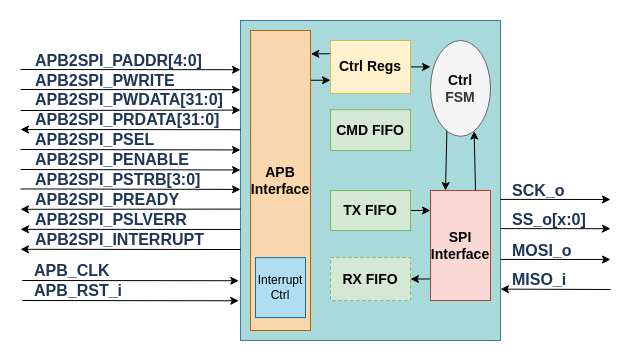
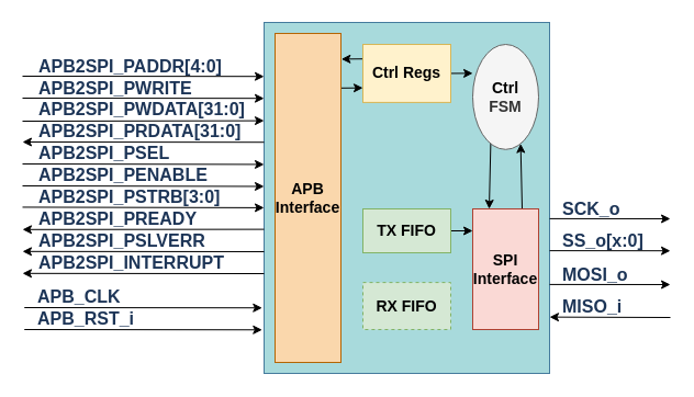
  <mxCell id="0" />
  <mxCell id="1" parent="0" />
  <mxCell id="2" value="" style="rounded=0;whiteSpace=wrap;html=1;sketch=0;fontColor=#1D3557;strokeColor=#457B9D;fillColor=#A8DADC;" parent="1" vertex="1"><mxGeometry x="240" y="20" width="260" height="320" as="geometry" /></mxCell>
- <mxCell id="3" style="edgeStyle=none;html=1;exitX=0.004;exitY=0.804;exitDx=0;exitDy=0;entryX=1;entryY=0.5;entryDx=0;entryDy=0;strokeColor=#000000;fontSize=14;fontColor=#000000;exitPerimeter=0;" edge="1" parent="1" source="5" target="44"><mxGeometry relative="1" as="geometry" /></mxCell>
  <mxCell id="4" style="edgeStyle=none;html=1;exitX=0.75;exitY=0;exitDx=0;exitDy=0;entryX=0.75;entryY=1;entryDx=0;entryDy=0;strokeColor=#000000;fontSize=14;fontColor=#000000;" edge="1" parent="1" source="5" target="40"><mxGeometry relative="1" as="geometry" /></mxCell>
  <mxCell id="5" value="&lt;font style=&quot;font-size: 14px&quot; color=&quot;#000000&quot;&gt;&lt;b&gt;SPI&lt;br&gt;Interface&lt;/b&gt;&lt;/font&gt;" style="rounded=0;whiteSpace=wrap;html=1;sketch=0;strokeColor=#ae4132;fillColor=#fad9d5;" parent="1" vertex="1"><mxGeometry x="430" y="190" width="60" height="110" as="geometry" /></mxCell>
  <mxCell id="6" style="edgeStyle=none;html=1;exitX=1;exitY=0.166;exitDx=0;exitDy=0;entryX=0;entryY=0.75;entryDx=0;entryDy=0;strokeColor=#000000;fontSize=14;fontColor=#000000;exitPerimeter=0;" edge="1" parent="1" source="7" target="49"><mxGeometry relative="1" as="geometry" /></mxCell>
  <mxCell id="7" value="&lt;font color=&quot;#000000&quot; style=&quot;font-size: 14px&quot;&gt;&lt;b&gt;APB&lt;br&gt;Interface&lt;/b&gt;&lt;br&gt;&lt;/font&gt;" style="rounded=0;whiteSpace=wrap;html=1;sketch=0;strokeColor=#b46504;fillColor=#fad7ac;" parent="1" vertex="1"><mxGeometry x="250" y="30" width="60" height="300" as="geometry" /></mxCell>
  <mxCell id="8" value="&lt;span lang=&quot;EN-US&quot;&gt;&lt;font style=&quot;font-size: 16px&quot;&gt;&lt;b&gt;APB2SPI_PADDR[4:0]&lt;/b&gt;&lt;/font&gt;&lt;/span&gt;" style="text;html=1;strokeColor=none;fillColor=none;align=left;verticalAlign=middle;whiteSpace=wrap;rounded=0;sketch=0;fontColor=#1D3557;rotation=0;" parent="1" vertex="1"><mxGeometry x="33.44" y="50" width="178.25" height="20" as="geometry" /></mxCell>
  <mxCell id="9" value="" style="endArrow=classic;html=1;fillColor=#FF9999;strokeColor=#000000;" parent="1" edge="1"><mxGeometry width="50" height="50" relative="1" as="geometry"><mxPoint x="20" y="69" as="sourcePoint" /><mxPoint x="240" y="69.22" as="targetPoint" /></mxGeometry></mxCell>
  <mxCell id="10" value="&lt;span lang=&quot;EN-US&quot;&gt;&lt;font style=&quot;font-size: 16px&quot;&gt;&lt;b&gt;APB2&lt;/b&gt;&lt;b&gt;SPI&lt;/b&gt;&lt;b&gt;_PWRITE&lt;/b&gt;&lt;/font&gt;&lt;/span&gt;" style="text;html=1;strokeColor=none;fillColor=none;align=left;verticalAlign=middle;whiteSpace=wrap;rounded=0;sketch=0;fontColor=#1D3557;rotation=0;" parent="1" vertex="1"><mxGeometry x="33.44" y="70" width="163.25" height="19.2" as="geometry" /></mxCell>
  <mxCell id="11" value="&lt;span lang=&quot;EN-US&quot;&gt;&lt;font style=&quot;font-size: 16px&quot;&gt;&lt;b&gt;APB2&lt;/b&gt;&lt;b&gt;SPI&lt;/b&gt;&lt;b&gt;_PWDATA[31:0]&lt;/b&gt;&lt;/font&gt;&lt;/span&gt;" style="text;html=1;strokeColor=none;fillColor=none;align=left;verticalAlign=middle;whiteSpace=wrap;rounded=0;sketch=0;fontColor=#1D3557;rotation=0;" parent="1" vertex="1"><mxGeometry x="33.44" y="89.2" width="193.12" height="20" as="geometry" /></mxCell>
  <mxCell id="12" value="" style="endArrow=classic;html=1;fillColor=#FF9999;strokeColor=#000000;" parent="1" edge="1"><mxGeometry width="50" height="50" relative="1" as="geometry"><mxPoint x="20" y="89" as="sourcePoint" /><mxPoint x="240" y="89.2" as="targetPoint" /></mxGeometry></mxCell>
  <mxCell id="13" value="" style="endArrow=classic;html=1;fillColor=#FF9999;strokeColor=#000000;" parent="1" edge="1"><mxGeometry width="50" height="50" relative="1" as="geometry"><mxPoint x="20" y="110" as="sourcePoint" /><mxPoint x="240" y="109.6" as="targetPoint" /></mxGeometry></mxCell>
  <mxCell id="14" value="" style="endArrow=classic;html=1;fillColor=#FF9999;strokeColor=#000000;" parent="1" edge="1"><mxGeometry width="50" height="50" relative="1" as="geometry"><mxPoint x="240" y="129.22" as="sourcePoint" /><mxPoint x="20" y="129" as="targetPoint" /></mxGeometry></mxCell>
  <mxCell id="15" value="&lt;span lang=&quot;EN-US&quot;&gt;&lt;font style=&quot;font-size: 16px&quot;&gt;&lt;b&gt;APB2&lt;/b&gt;&lt;b&gt;SPI&lt;/b&gt;&lt;b&gt;_PRDATA[31:0]&lt;/b&gt;&lt;/font&gt;&lt;/span&gt;" style="text;html=1;strokeColor=none;fillColor=none;align=left;verticalAlign=middle;whiteSpace=wrap;rounded=0;sketch=0;fontColor=#1D3557;rotation=0;" parent="1" vertex="1"><mxGeometry x="33.44" y="109.2" width="193.12" height="20" as="geometry" /></mxCell>
  <mxCell id="16" value="" style="endArrow=classic;html=1;fillColor=#FF9999;strokeColor=#000000;entryX=1;entryY=0.25;entryDx=0;entryDy=0;" parent="1" edge="1"><mxGeometry width="50" height="50" relative="1" as="geometry"><mxPoint x="20" y="149" as="sourcePoint" /><mxPoint x="240" y="149.44" as="targetPoint" /></mxGeometry></mxCell>
  <mxCell id="17" value="&lt;span lang=&quot;EN-US&quot;&gt;&lt;font style=&quot;font-size: 16px&quot;&gt;&lt;b&gt;APB2&lt;/b&gt;&lt;b&gt;SPI&lt;/b&gt;&lt;b&gt;_PSEL&lt;/b&gt;&lt;/font&gt;&lt;/span&gt;" style="text;html=1;strokeColor=none;fillColor=none;align=left;verticalAlign=middle;whiteSpace=wrap;rounded=0;sketch=0;fontColor=#1D3557;rotation=0;" parent="1" vertex="1"><mxGeometry x="33.44" y="129.2" width="193.12" height="20" as="geometry" /></mxCell>
  <mxCell id="18" value="" style="endArrow=classic;html=1;fillColor=#FF9999;strokeColor=#000000;" parent="1" edge="1"><mxGeometry width="50" height="50" relative="1" as="geometry"><mxPoint x="20" y="169" as="sourcePoint" /><mxPoint x="240" y="169.48" as="targetPoint" /></mxGeometry></mxCell>
  <mxCell id="19" value="&lt;span lang=&quot;EN-US&quot;&gt;&lt;font style=&quot;font-size: 16px&quot;&gt;&lt;b&gt;APB2&lt;/b&gt;&lt;b&gt;SPI&lt;/b&gt;&lt;b&gt;_PENABLE&lt;/b&gt;&lt;/font&gt;&lt;/span&gt;" style="text;html=1;strokeColor=none;fillColor=none;align=left;verticalAlign=middle;whiteSpace=wrap;rounded=0;sketch=0;fontColor=#1D3557;rotation=0;" parent="1" vertex="1"><mxGeometry x="33.44" y="149.2" width="193.12" height="20" as="geometry" /></mxCell>
  <mxCell id="20" value="" style="endArrow=classic;html=1;fillColor=#FF9999;strokeColor=#000000;" parent="1" edge="1"><mxGeometry width="50" height="50" relative="1" as="geometry"><mxPoint x="240" y="208.61" as="sourcePoint" /><mxPoint x="20" y="208.81" as="targetPoint" /></mxGeometry></mxCell>
  <mxCell id="21" value="" style="endArrow=classic;html=1;fillColor=#FF9999;strokeColor=#000000;" parent="1" edge="1"><mxGeometry width="50" height="50" relative="1" as="geometry"><mxPoint x="240" y="228.99" as="sourcePoint" /><mxPoint x="20" y="228.81" as="targetPoint" /></mxGeometry></mxCell>
  <mxCell id="22" value="&lt;span lang=&quot;EN-US&quot;&gt;&lt;font style=&quot;font-size: 16px&quot;&gt;&lt;b&gt;APB2&lt;/b&gt;&lt;b&gt;SPI&lt;/b&gt;&lt;b&gt;_PREADY&lt;/b&gt;&lt;/font&gt;&lt;/span&gt;" style="text;html=1;strokeColor=none;fillColor=none;align=left;verticalAlign=middle;whiteSpace=wrap;rounded=0;sketch=0;fontColor=#1D3557;rotation=0;" parent="1" vertex="1"><mxGeometry x="33.44" y="189.01" width="193.12" height="20" as="geometry" /></mxCell>
  <mxCell id="23" value="&lt;span lang=&quot;EN-US&quot;&gt;&lt;font style=&quot;font-size: 16px&quot;&gt;&lt;b&gt;APB2&lt;/b&gt;&lt;b&gt;SPI&lt;/b&gt;&lt;b&gt;_PSLVERR&lt;/b&gt;&lt;/font&gt;&lt;/span&gt;" style="text;html=1;strokeColor=none;fillColor=none;align=left;verticalAlign=middle;whiteSpace=wrap;rounded=0;sketch=0;fontColor=#1D3557;rotation=0;" parent="1" vertex="1"><mxGeometry x="33.44" y="209.01" width="193.12" height="20" as="geometry" /></mxCell>
  <mxCell id="24" value="" style="endArrow=classic;html=1;fillColor=#FF9999;strokeColor=#000000;" parent="1" edge="1"><mxGeometry width="50" height="50" relative="1" as="geometry"><mxPoint x="240" y="249.03" as="sourcePoint" /><mxPoint x="20" y="248.81" as="targetPoint" /></mxGeometry></mxCell>
  <mxCell id="25" value="&lt;span lang=&quot;EN-US&quot;&gt;&lt;font style=&quot;font-size: 16px&quot;&gt;&lt;b&gt;APB2&lt;/b&gt;&lt;b&gt;SPI&lt;/b&gt;&lt;b&gt;_INTERRUPT&lt;/b&gt;&lt;/font&gt;&lt;/span&gt;" style="text;html=1;strokeColor=none;fillColor=none;align=left;verticalAlign=middle;whiteSpace=wrap;rounded=0;sketch=0;fontColor=#1D3557;rotation=0;" parent="1" vertex="1"><mxGeometry x="33.44" y="229.01" width="193.12" height="20" as="geometry" /></mxCell>
  <mxCell id="26" value="" style="endArrow=classic;html=1;fillColor=#FF9999;strokeColor=#000000;entryX=1;entryY=0.25;entryDx=0;entryDy=0;" parent="1" edge="1"><mxGeometry width="50" height="50" relative="1" as="geometry"><mxPoint x="21.72" y="280" as="sourcePoint" /><mxPoint x="238.28" y="280.24" as="targetPoint" /></mxGeometry></mxCell>
  <mxCell id="27" value="&lt;span lang=&quot;EN-US&quot;&gt;&lt;font style=&quot;font-size: 16px&quot;&gt;&lt;b&gt;APB_CLK&lt;/b&gt;&lt;/font&gt;&lt;/span&gt;" style="text;html=1;strokeColor=none;fillColor=none;align=left;verticalAlign=middle;whiteSpace=wrap;rounded=0;sketch=0;fontColor=#1D3557;rotation=0;" parent="1" vertex="1"><mxGeometry x="31.72" y="260" width="193.12" height="20" as="geometry" /></mxCell>
  <mxCell id="28" value="" style="endArrow=classic;html=1;fillColor=#FF9999;strokeColor=#000000;" parent="1" edge="1"><mxGeometry width="50" height="50" relative="1" as="geometry"><mxPoint x="21.72" y="300" as="sourcePoint" /><mxPoint x="238.28" y="300.28" as="targetPoint" /></mxGeometry></mxCell>
  <mxCell id="29" value="&lt;span lang=&quot;EN-US&quot;&gt;&lt;font style=&quot;font-size: 16px&quot;&gt;&lt;b&gt;APB_RST_i&lt;/b&gt;&lt;/font&gt;&lt;/span&gt;" style="text;html=1;strokeColor=none;fillColor=none;align=left;verticalAlign=middle;whiteSpace=wrap;rounded=0;sketch=0;fontColor=#1D3557;rotation=0;" parent="1" vertex="1"><mxGeometry x="31.72" y="280" width="193.12" height="20" as="geometry" /></mxCell>
  <mxCell id="30" value="" style="endArrow=classic;html=1;fillColor=#FF9999;strokeColor=#000000;" parent="1" edge="1"><mxGeometry width="50" height="50" relative="1" as="geometry"><mxPoint x="500" y="228.11" as="sourcePoint" /><mxPoint x="610" y="228.2" as="targetPoint" /></mxGeometry></mxCell>
  <mxCell id="31" value="" style="endArrow=classic;html=1;fillColor=#FF9999;strokeColor=#000000;" parent="1" edge="1"><mxGeometry width="50" height="50" relative="1" as="geometry"><mxPoint x="610" y="289" as="sourcePoint" /><mxPoint x="500" y="288.63" as="targetPoint" /></mxGeometry></mxCell>
  <mxCell id="32" value="&lt;span style=&quot;font-size: 16px&quot;&gt;&lt;b&gt;SS_o[x:0]&lt;/b&gt;&lt;/span&gt;" style="text;html=1;strokeColor=none;fillColor=none;align=left;verticalAlign=middle;whiteSpace=wrap;rounded=0;sketch=0;fontColor=#1D3557;rotation=0;" parent="1" vertex="1"><mxGeometry x="510" y="209.2" width="80" height="20" as="geometry" /></mxCell>
  <mxCell id="33" value="&lt;span lang=&quot;EN-US&quot;&gt;&lt;font style=&quot;font-size: 16px&quot;&gt;&lt;b&gt;MISO_i&lt;/b&gt;&lt;/font&gt;&lt;/span&gt;" style="text;html=1;strokeColor=none;fillColor=none;align=left;verticalAlign=middle;whiteSpace=wrap;rounded=0;sketch=0;fontColor=#1D3557;rotation=0;" parent="1" vertex="1"><mxGeometry x="510" y="269.2" width="80" height="20" as="geometry" /></mxCell>
- <mxCell id="34" value="&lt;font color=&quot;#000000&quot;&gt;Interrupt&lt;br&gt;Ctrl&lt;/font&gt;" style="rounded=0;whiteSpace=wrap;html=1;sketch=0;strokeColor=#10739e;fillColor=#b1ddf0;" parent="1" vertex="1"><mxGeometry x="255" y="257.1" width="50" height="60" as="geometry" /></mxCell>
  <mxCell id="35" value="" style="endArrow=classic;html=1;fillColor=#FF9999;strokeColor=#000000;" parent="1" edge="1"><mxGeometry width="50" height="50" relative="1" as="geometry"><mxPoint x="500" y="258.91" as="sourcePoint" /><mxPoint x="610" y="259" as="targetPoint" /></mxGeometry></mxCell>
  <mxCell id="36" value="&lt;span lang=&quot;EN-US&quot;&gt;&lt;font style=&quot;font-size: 16px&quot;&gt;&lt;b&gt;MOSI_o&lt;/b&gt;&lt;/font&gt;&lt;/span&gt;" style="text;html=1;strokeColor=none;fillColor=none;align=left;verticalAlign=middle;whiteSpace=wrap;rounded=0;sketch=0;fontColor=#1D3557;rotation=0;" parent="1" vertex="1"><mxGeometry x="510" y="240" width="80" height="20" as="geometry" /></mxCell>
  <mxCell id="37" value="" style="endArrow=classic;html=1;fillColor=#FF9999;strokeColor=#000000;" parent="1" edge="1"><mxGeometry width="50" height="50" relative="1" as="geometry"><mxPoint x="500" y="198.91" as="sourcePoint" /><mxPoint x="610" y="199" as="targetPoint" /></mxGeometry></mxCell>
  <mxCell id="38" value="&lt;span lang=&quot;EN-US&quot;&gt;&lt;font style=&quot;font-size: 16px&quot;&gt;&lt;b&gt;SCK_o&lt;/b&gt;&lt;/font&gt;&lt;/span&gt;" style="text;html=1;strokeColor=none;fillColor=none;align=left;verticalAlign=middle;whiteSpace=wrap;rounded=0;sketch=0;fontColor=#1D3557;rotation=0;" parent="1" vertex="1"><mxGeometry x="510" y="180" width="80" height="20" as="geometry" /></mxCell>
  <mxCell id="39" style="edgeStyle=none;html=1;exitX=0.25;exitY=1;exitDx=0;exitDy=0;entryX=0.25;entryY=0;entryDx=0;entryDy=0;strokeColor=#000000;fontSize=14;fontColor=#000000;" edge="1" parent="1" source="40" target="5"><mxGeometry relative="1" as="geometry" /></mxCell>
  <mxCell id="40" value="&lt;font style=&quot;font-size: 14px;&quot;&gt;&lt;b&gt;&lt;font style=&quot;font-size: 14px;&quot; color=&quot;#000000&quot;&gt;Ctrl&lt;br&gt;&lt;/font&gt;FSM&lt;/b&gt;&lt;/font&gt;" style="ellipse;whiteSpace=wrap;html=1;sketch=0;strokeColor=#666666;fillColor=#f5f5f5;fontColor=#333333;" vertex="1" parent="1"><mxGeometry x="430" y="40" width="60" height="95.8" as="geometry" /></mxCell>
- <mxCell id="41" value="&lt;font color=&quot;#000000&quot;&gt;&lt;b&gt;CMD FIFO&lt;/b&gt;&lt;/font&gt;" style="rounded=0;whiteSpace=wrap;html=1;fontSize=14;fillColor=#d5e8d4;strokeColor=#82b366;" vertex="1" parent="1"><mxGeometry x="330" y="109.2" width="80" height="40.8" as="geometry" /></mxCell>
  <mxCell id="42" style="edgeStyle=none;html=1;exitX=1;exitY=0.5;exitDx=0;exitDy=0;strokeColor=#000000;fontSize=14;fontColor=#000000;" edge="1" parent="1" source="43"><mxGeometry relative="1" as="geometry"><mxPoint x="430" y="210" as="targetPoint" /></mxGeometry></mxCell>
  <mxCell id="43" value="&lt;font color=&quot;#000000&quot;&gt;&lt;b&gt;TX FIFO&lt;/b&gt;&lt;/font&gt;" style="rounded=0;whiteSpace=wrap;html=1;fontSize=14;fillColor=#d5e8d4;strokeColor=#82b366;" vertex="1" parent="1"><mxGeometry x="330" y="190" width="80" height="40" as="geometry" /></mxCell>
  <mxCell id="44" value="&lt;font color=&quot;#000000&quot;&gt;&lt;b&gt;RX FIFO&lt;/b&gt;&lt;/font&gt;" style="rounded=0;whiteSpace=wrap;html=1;fontSize=14;fillColor=#d5e8d4;strokeColor=#82b366;dashed=1;" vertex="1" parent="1"><mxGeometry x="330" y="257.1" width="80" height="42.9" as="geometry" /></mxCell>
  <mxCell id="45" value="" style="endArrow=classic;html=1;fillColor=#FF9999;strokeColor=#000000;" edge="1" parent="1"><mxGeometry width="50" height="50" relative="1" as="geometry"><mxPoint x="20" y="188.44" as="sourcePoint" /><mxPoint x="240" y="188.92" as="targetPoint" /></mxGeometry></mxCell>
  <mxCell id="46" value="&lt;span lang=&quot;EN-US&quot;&gt;&lt;font style=&quot;font-size: 16px&quot;&gt;&lt;b&gt;APB2&lt;/b&gt;&lt;b&gt;SPI&lt;/b&gt;&lt;b&gt;_PSTRB[3:0]&lt;/b&gt;&lt;/font&gt;&lt;/span&gt;" style="text;html=1;strokeColor=none;fillColor=none;align=left;verticalAlign=middle;whiteSpace=wrap;rounded=0;sketch=0;fontColor=#1D3557;rotation=0;" vertex="1" parent="1"><mxGeometry x="33.44" y="168.64" width="193.12" height="20" as="geometry" /></mxCell>
  <mxCell id="47" style="edgeStyle=none;html=1;exitX=1;exitY=0.5;exitDx=0;exitDy=0;entryX=0.001;entryY=0.275;entryDx=0;entryDy=0;entryPerimeter=0;strokeColor=#000000;fontSize=14;fontColor=#000000;" edge="1" parent="1" source="49" target="40"><mxGeometry relative="1" as="geometry" /></mxCell>
  <mxCell id="48" style="edgeStyle=none;html=1;exitX=0;exitY=0.25;exitDx=0;exitDy=0;entryX=1.006;entryY=0.078;entryDx=0;entryDy=0;entryPerimeter=0;strokeColor=#000000;fontSize=14;fontColor=#000000;" edge="1" parent="1" source="49" target="7"><mxGeometry relative="1" as="geometry" /></mxCell>
  <mxCell id="49" value="&lt;font color=&quot;#000000&quot;&gt;&lt;b&gt;Ctrl Regs&lt;/b&gt;&lt;/font&gt;" style="rounded=0;whiteSpace=wrap;html=1;fontSize=14;fillColor=#fff2cc;strokeColor=#d6b656;" vertex="1" parent="1"><mxGeometry x="330" y="40" width="80" height="52.9" as="geometry" /></mxCell>
